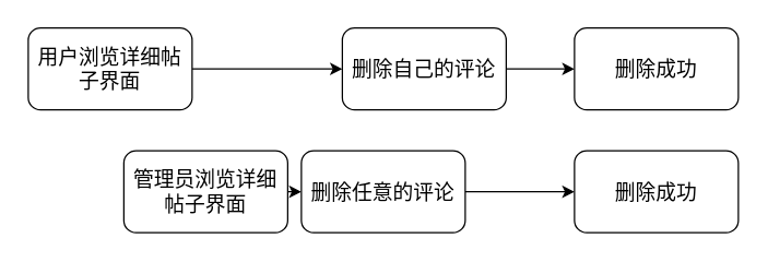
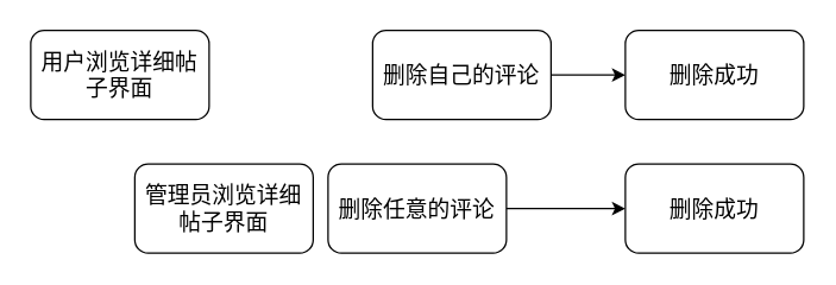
  <mxCell id="0" />
  <mxCell id="1" parent="0" />
- <mxCell id="2" style="edgeStyle=orthogonalEdgeStyle;rounded=0;orthogonalLoop=1;jettySize=auto;html=1;exitX=1;exitY=0.5;exitDx=0;exitDy=0;entryX=0;entryY=0.5;entryDx=0;entryDy=0;" edge="1" parent="1" source="3" target="5"><mxGeometry relative="1" as="geometry" /></mxCell>
  <mxCell id="3" value="&lt;font style=&quot;font-size: 15px;&quot;&gt;用户浏览详细帖子界面&lt;/font&gt;" style="rounded=1;whiteSpace=wrap;html=1;" vertex="1" parent="1"><mxGeometry x="20" y="20" width="120" height="60" as="geometry" /></mxCell>
  <mxCell id="4" style="edgeStyle=orthogonalEdgeStyle;rounded=0;orthogonalLoop=1;jettySize=auto;html=1;exitX=1;exitY=0.5;exitDx=0;exitDy=0;entryX=0;entryY=0.5;entryDx=0;entryDy=0;" edge="1" parent="1" source="5" target="6"><mxGeometry relative="1" as="geometry" /></mxCell>
  <mxCell id="5" value="&lt;font style=&quot;font-size: 15px;&quot;&gt;删除自己的评论&lt;/font&gt;" style="rounded=1;whiteSpace=wrap;html=1;" vertex="1" parent="1"><mxGeometry x="250" y="20" width="120" height="60" as="geometry" /></mxCell>
  <mxCell id="6" value="&lt;font style=&quot;font-size: 15px;&quot;&gt;删除成功&lt;/font&gt;" style="rounded=1;whiteSpace=wrap;html=1;" vertex="1" parent="1"><mxGeometry x="420" y="20" width="120" height="60" as="geometry" /></mxCell>
- <mxCell id="7" style="edgeStyle=orthogonalEdgeStyle;rounded=0;orthogonalLoop=1;jettySize=auto;html=1;exitX=1;exitY=0.5;exitDx=0;exitDy=0;entryX=0;entryY=0.5;entryDx=0;entryDy=0;" edge="1" parent="1" source="8" target="10"><mxGeometry relative="1" as="geometry" /></mxCell>
  <mxCell id="8" value="&lt;font style=&quot;font-size: 15px;&quot;&gt;管理员浏览详细帖子界面&lt;/font&gt;" style="rounded=1;whiteSpace=wrap;html=1;" vertex="1" parent="1"><mxGeometry x="90" y="110" width="120" height="60" as="geometry" /></mxCell>
  <mxCell id="9" style="edgeStyle=orthogonalEdgeStyle;rounded=0;orthogonalLoop=1;jettySize=auto;html=1;exitX=1;exitY=0.5;exitDx=0;exitDy=0;entryX=0;entryY=0.5;entryDx=0;entryDy=0;" edge="1" parent="1" source="10" target="11"><mxGeometry relative="1" as="geometry" /></mxCell>
  <mxCell id="10" value="&lt;font style=&quot;font-size: 15px;&quot;&gt;删除任意的评论&lt;/font&gt;" style="rounded=1;whiteSpace=wrap;html=1;" vertex="1" parent="1"><mxGeometry x="220" y="110" width="120" height="60" as="geometry" /></mxCell>
  <mxCell id="11" value="&lt;font style=&quot;font-size: 15px;&quot;&gt;删除成功&lt;/font&gt;" style="rounded=1;whiteSpace=wrap;html=1;" vertex="1" parent="1"><mxGeometry x="420" y="110" width="120" height="60" as="geometry" /></mxCell>
